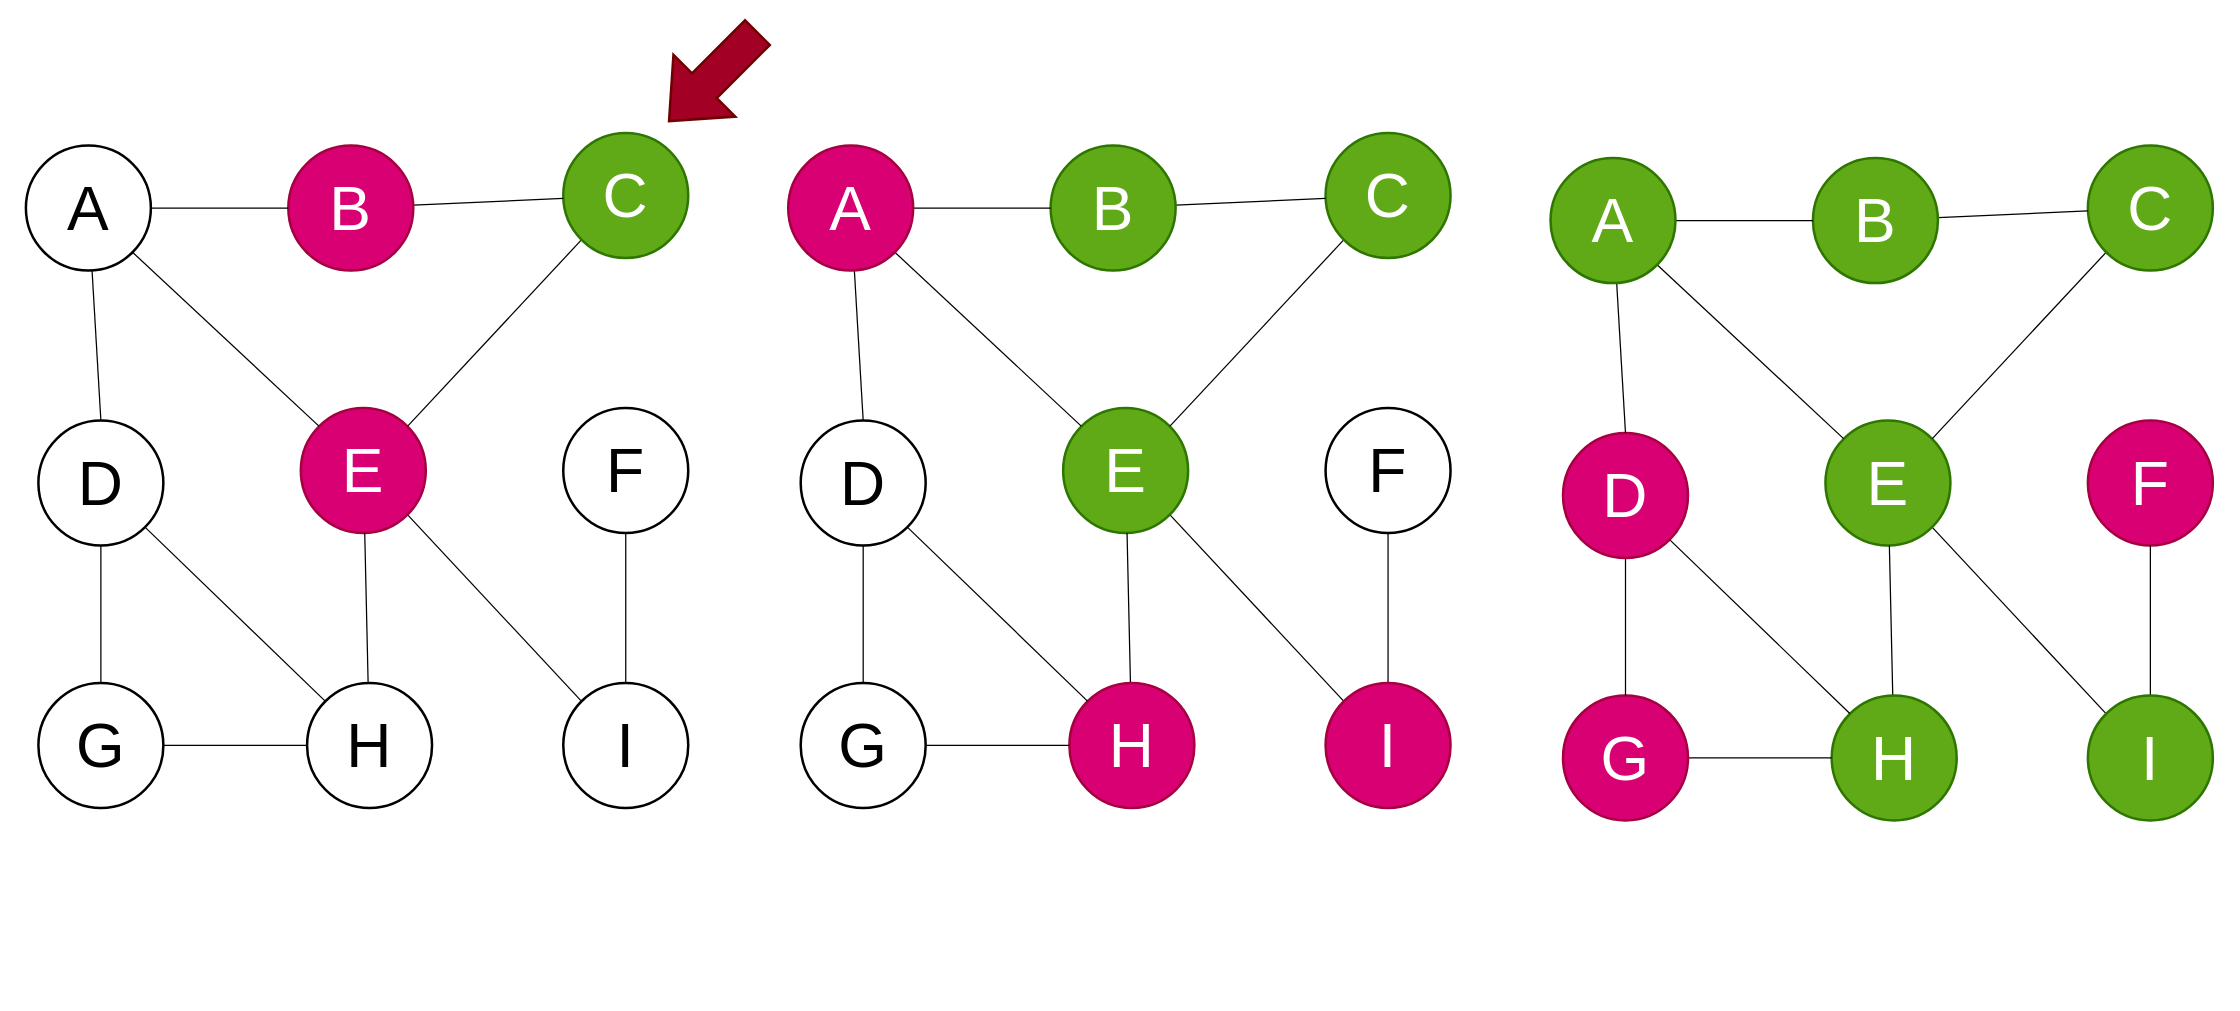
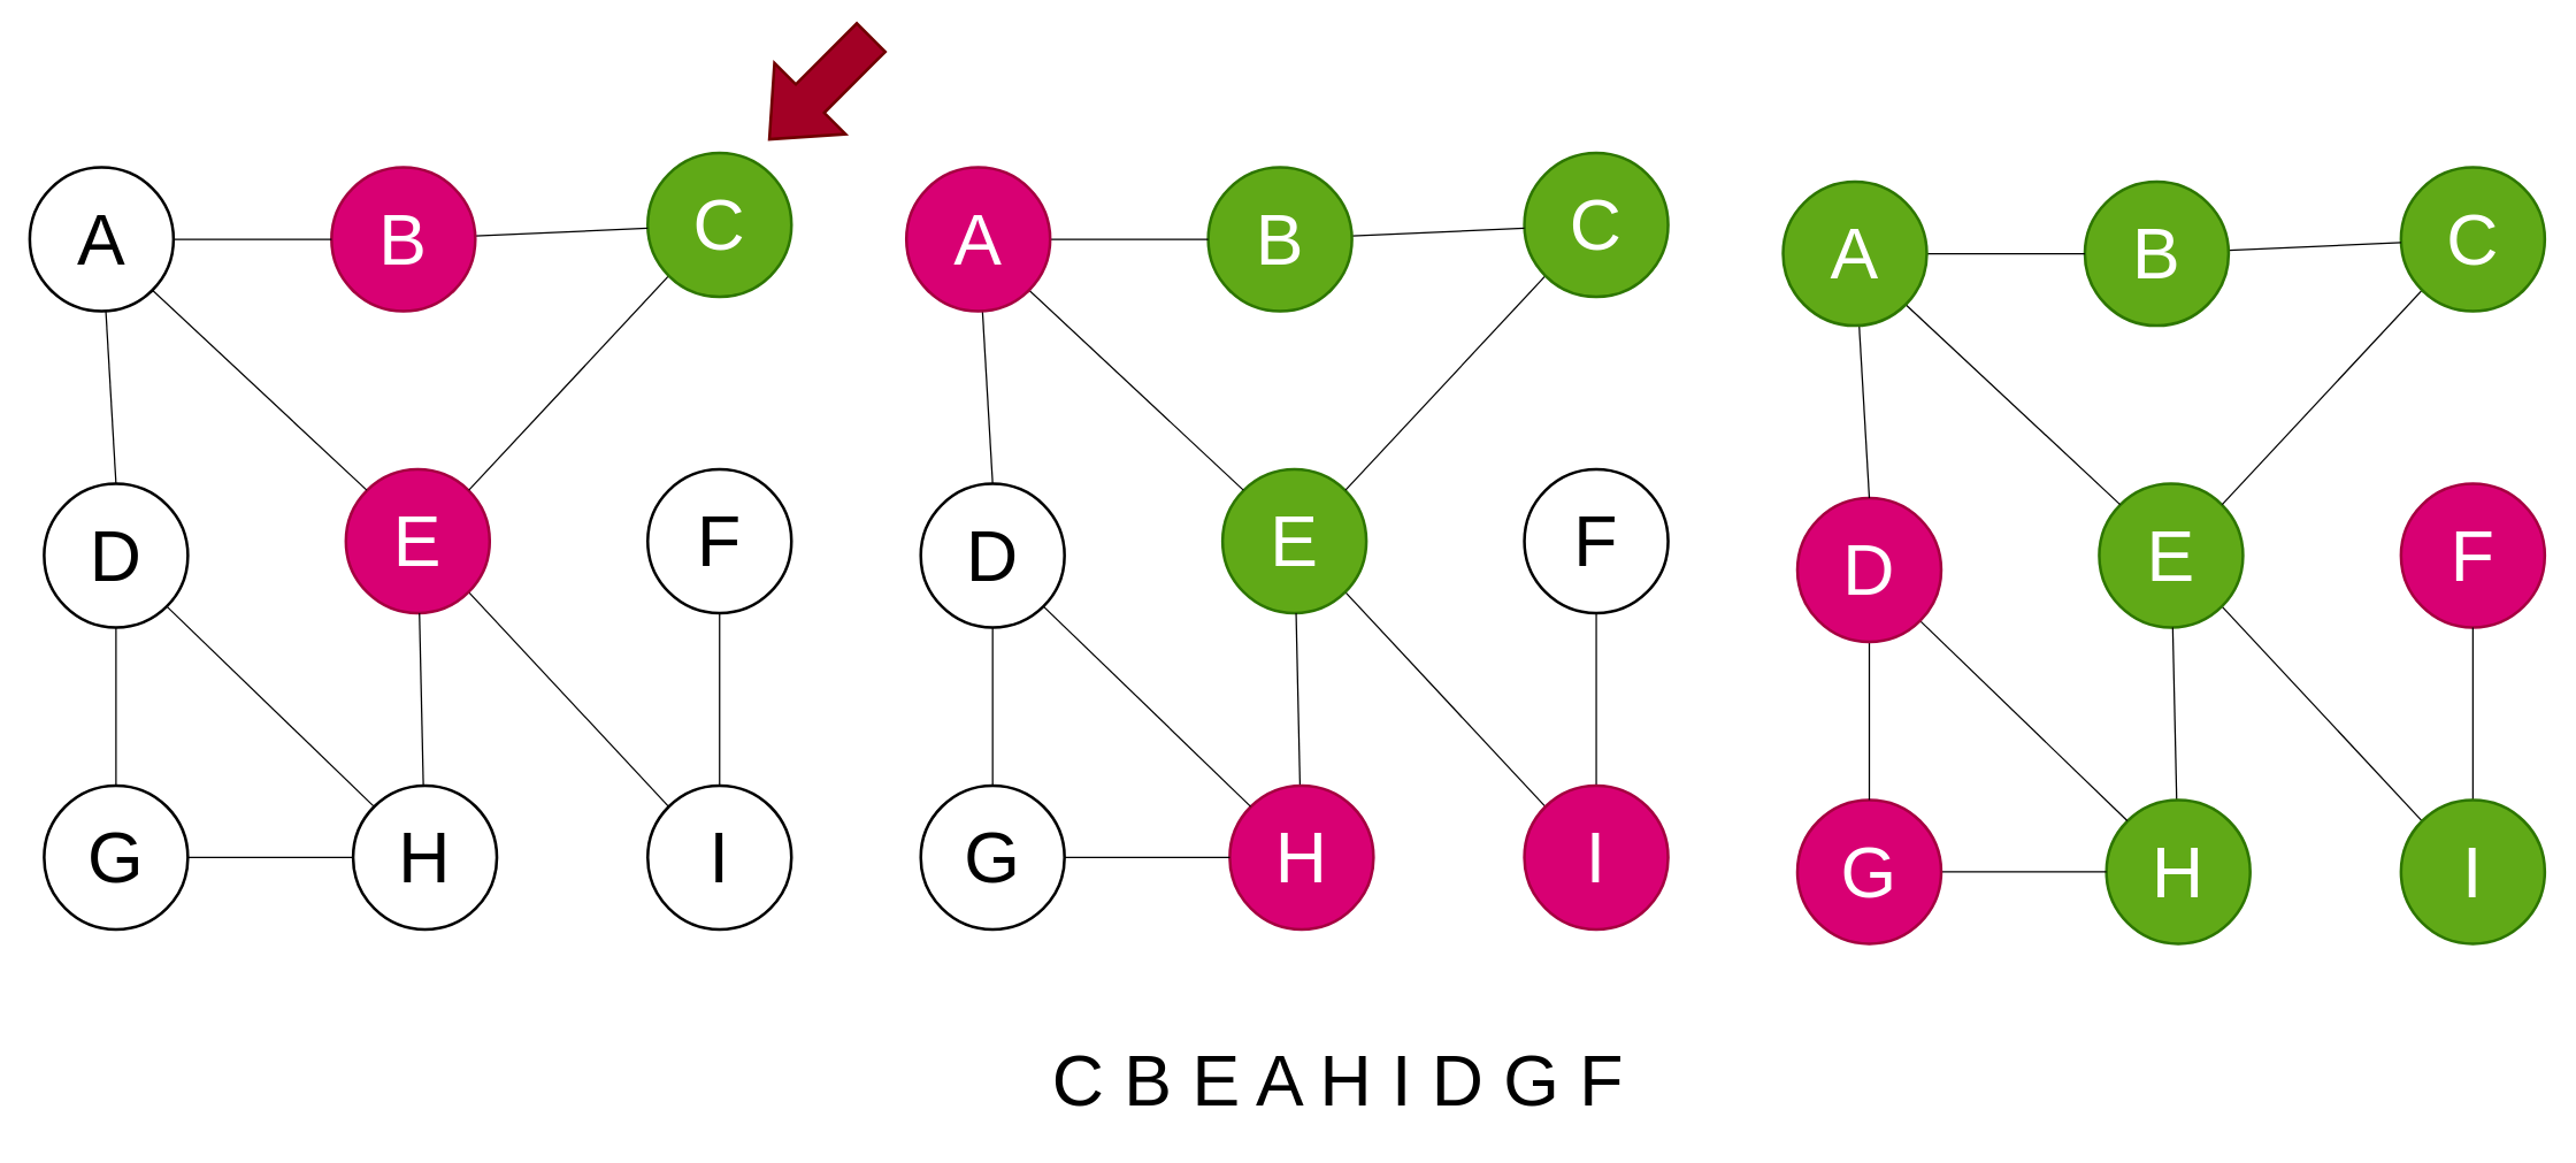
  <mxCell id="0" />
  <mxCell id="1" parent="0" />
  <mxCell id="2" style="edgeStyle=none;html=1;entryX=0.145;entryY=0.145;entryDx=0;entryDy=0;entryPerimeter=0;fontSize=50;endArrow=none;endFill=0;exitX=0.855;exitY=0.855;exitDx=0;exitDy=0;exitPerimeter=0;" edge="1" parent="1" source="3" target="6"><mxGeometry relative="1" as="geometry" /></mxCell>
  <mxCell id="3" value="E" style="strokeWidth=2;html=1;shape=mxgraph.flowchart.start_2;whiteSpace=wrap;fontSize=50;fillColor=#d80073;fontColor=#ffffff;strokeColor=#A50040;" vertex="1" parent="1"><mxGeometry x="240" y="320" width="100" height="100" as="geometry" /></mxCell>
  <mxCell id="4" value="F" style="strokeWidth=2;html=1;shape=mxgraph.flowchart.start_2;whiteSpace=wrap;fontSize=50;" vertex="1" parent="1"><mxGeometry x="450" y="320" width="100" height="100" as="geometry" /></mxCell>
  <mxCell id="5" style="edgeStyle=none;html=1;entryX=0.5;entryY=1;entryDx=0;entryDy=0;entryPerimeter=0;fontSize=50;endArrow=none;endFill=0;" edge="1" parent="1" source="6" target="4"><mxGeometry relative="1" as="geometry" /></mxCell>
  <mxCell id="6" value="I" style="strokeWidth=2;html=1;shape=mxgraph.flowchart.start_2;whiteSpace=wrap;fontSize=50;" vertex="1" parent="1"><mxGeometry x="450" y="540" width="100" height="100" as="geometry" /></mxCell>
  <mxCell id="7" style="edgeStyle=none;html=1;fontSize=50;endArrow=none;endFill=0;" edge="1" parent="1" source="8" target="3"><mxGeometry relative="1" as="geometry" /></mxCell>
  <mxCell id="8" value="H" style="strokeWidth=2;html=1;shape=mxgraph.flowchart.start_2;whiteSpace=wrap;fontSize=50;" vertex="1" parent="1"><mxGeometry x="245" y="540" width="100" height="100" as="geometry" /></mxCell>
  <mxCell id="9" style="edgeStyle=none;html=1;entryX=0;entryY=0.5;entryDx=0;entryDy=0;entryPerimeter=0;fontSize=50;endArrow=none;endFill=0;" edge="1" parent="1" source="10" target="8"><mxGeometry relative="1" as="geometry" /></mxCell>
  <mxCell id="10" value="G" style="strokeWidth=2;html=1;shape=mxgraph.flowchart.start_2;whiteSpace=wrap;fontSize=50;" vertex="1" parent="1"><mxGeometry x="30" y="540" width="100" height="100" as="geometry" /></mxCell>
  <mxCell id="11" style="edgeStyle=none;html=1;entryX=0.5;entryY=0;entryDx=0;entryDy=0;entryPerimeter=0;fontSize=50;endArrow=none;endFill=0;" edge="1" parent="1" source="13" target="10"><mxGeometry relative="1" as="geometry" /></mxCell>
  <mxCell id="12" style="edgeStyle=none;html=1;entryX=0.145;entryY=0.145;entryDx=0;entryDy=0;entryPerimeter=0;fontSize=50;endArrow=none;endFill=0;exitX=0.855;exitY=0.855;exitDx=0;exitDy=0;exitPerimeter=0;" edge="1" parent="1" source="13" target="8"><mxGeometry relative="1" as="geometry" /></mxCell>
  <mxCell id="13" value="D" style="strokeWidth=2;html=1;shape=mxgraph.flowchart.start_2;whiteSpace=wrap;fontSize=50;" vertex="1" parent="1"><mxGeometry x="30" y="330" width="100" height="100" as="geometry" /></mxCell>
  <mxCell id="14" style="edgeStyle=none;html=1;fontSize=50;endArrow=none;endFill=0;entryX=0.855;entryY=0.145;entryDx=0;entryDy=0;entryPerimeter=0;exitX=0.145;exitY=0.855;exitDx=0;exitDy=0;exitPerimeter=0;" edge="1" parent="1" source="15" target="3"><mxGeometry relative="1" as="geometry" /></mxCell>
  <mxCell id="15" value="C" style="strokeWidth=2;html=1;shape=mxgraph.flowchart.start_2;whiteSpace=wrap;fontSize=50;fillColor=#60a917;fontColor=#ffffff;strokeColor=#2D7600;" vertex="1" parent="1"><mxGeometry x="450" y="100" width="100" height="100" as="geometry" /></mxCell>
  <mxCell id="16" style="edgeStyle=none;html=1;fontSize=50;endArrow=none;endFill=0;" edge="1" parent="1" source="17" target="15"><mxGeometry relative="1" as="geometry" /></mxCell>
  <mxCell id="17" value="B" style="strokeWidth=2;html=1;shape=mxgraph.flowchart.start_2;whiteSpace=wrap;fontSize=50;fillColor=#d80073;fontColor=#ffffff;strokeColor=#A50040;" vertex="1" parent="1"><mxGeometry x="230" y="110" width="100" height="100" as="geometry" /></mxCell>
  <mxCell id="18" style="edgeStyle=none;html=1;entryX=0;entryY=0.5;entryDx=0;entryDy=0;entryPerimeter=0;fontSize=50;endArrow=none;endFill=0;" edge="1" parent="1" source="21" target="17"><mxGeometry relative="1" as="geometry" /></mxCell>
  <mxCell id="19" style="edgeStyle=none;html=1;entryX=0.145;entryY=0.145;entryDx=0;entryDy=0;entryPerimeter=0;fontSize=50;endArrow=none;endFill=0;exitX=0.855;exitY=0.855;exitDx=0;exitDy=0;exitPerimeter=0;" edge="1" parent="1" source="21" target="3"><mxGeometry relative="1" as="geometry" /></mxCell>
  <mxCell id="20" style="edgeStyle=none;html=1;entryX=0.5;entryY=0;entryDx=0;entryDy=0;entryPerimeter=0;fontSize=50;endArrow=none;endFill=0;" edge="1" parent="1" source="21" target="13"><mxGeometry relative="1" as="geometry" /></mxCell>
  <mxCell id="21" value="A" style="strokeWidth=2;html=1;shape=mxgraph.flowchart.start_2;whiteSpace=wrap;fontSize=50;" vertex="1" parent="1"><mxGeometry x="20" y="110" width="100" height="100" as="geometry" /></mxCell>
+ <mxCell id="22" value="C B E A H I D G F" style="text;html=1;align=center;verticalAlign=middle;resizable=0;points=[];autosize=1;fontSize=50;" vertex="1" parent="1"><mxGeometry x="720" y="710" width="420" height="70" as="geometry" /></mxCell>
  <mxCell id="23" style="edgeStyle=none;html=1;entryX=0.145;entryY=0.145;entryDx=0;entryDy=0;entryPerimeter=0;fontSize=50;endArrow=none;endFill=0;exitX=0.855;exitY=0.855;exitDx=0;exitDy=0;exitPerimeter=0;" edge="1" parent="1" source="24" target="27"><mxGeometry relative="1" as="geometry" /></mxCell>
  <mxCell id="24" value="E" style="strokeWidth=2;html=1;shape=mxgraph.flowchart.start_2;whiteSpace=wrap;fontSize=50;fillColor=#60a917;fontColor=#ffffff;strokeColor=#2D7600;" vertex="1" parent="1"><mxGeometry x="850" y="320" width="100" height="100" as="geometry" /></mxCell>
  <mxCell id="25" value="F" style="strokeWidth=2;html=1;shape=mxgraph.flowchart.start_2;whiteSpace=wrap;fontSize=50;" vertex="1" parent="1"><mxGeometry x="1060" y="320" width="100" height="100" as="geometry" /></mxCell>
  <mxCell id="26" style="edgeStyle=none;html=1;entryX=0.5;entryY=1;entryDx=0;entryDy=0;entryPerimeter=0;fontSize=50;endArrow=none;endFill=0;" edge="1" parent="1" source="27" target="25"><mxGeometry relative="1" as="geometry" /></mxCell>
  <mxCell id="27" value="I" style="strokeWidth=2;html=1;shape=mxgraph.flowchart.start_2;whiteSpace=wrap;fontSize=50;fillColor=#d80073;fontColor=#ffffff;strokeColor=#A50040;" vertex="1" parent="1"><mxGeometry x="1060" y="540" width="100" height="100" as="geometry" /></mxCell>
  <mxCell id="28" style="edgeStyle=none;html=1;fontSize=50;endArrow=none;endFill=0;" edge="1" parent="1" source="29" target="24"><mxGeometry relative="1" as="geometry" /></mxCell>
  <mxCell id="29" value="H" style="strokeWidth=2;html=1;shape=mxgraph.flowchart.start_2;whiteSpace=wrap;fontSize=50;fillColor=#d80073;fontColor=#ffffff;strokeColor=#A50040;" vertex="1" parent="1"><mxGeometry x="855" y="540" width="100" height="100" as="geometry" /></mxCell>
  <mxCell id="30" style="edgeStyle=none;html=1;entryX=0;entryY=0.5;entryDx=0;entryDy=0;entryPerimeter=0;fontSize=50;endArrow=none;endFill=0;" edge="1" parent="1" source="31" target="29"><mxGeometry relative="1" as="geometry" /></mxCell>
  <mxCell id="31" value="G" style="strokeWidth=2;html=1;shape=mxgraph.flowchart.start_2;whiteSpace=wrap;fontSize=50;" vertex="1" parent="1"><mxGeometry x="640" y="540" width="100" height="100" as="geometry" /></mxCell>
  <mxCell id="32" style="edgeStyle=none;html=1;entryX=0.5;entryY=0;entryDx=0;entryDy=0;entryPerimeter=0;fontSize=50;endArrow=none;endFill=0;" edge="1" parent="1" source="34" target="31"><mxGeometry relative="1" as="geometry" /></mxCell>
  <mxCell id="33" style="edgeStyle=none;html=1;entryX=0.145;entryY=0.145;entryDx=0;entryDy=0;entryPerimeter=0;fontSize=50;endArrow=none;endFill=0;exitX=0.855;exitY=0.855;exitDx=0;exitDy=0;exitPerimeter=0;" edge="1" parent="1" source="34" target="29"><mxGeometry relative="1" as="geometry" /></mxCell>
  <mxCell id="34" value="D" style="strokeWidth=2;html=1;shape=mxgraph.flowchart.start_2;whiteSpace=wrap;fontSize=50;" vertex="1" parent="1"><mxGeometry x="640" y="330" width="100" height="100" as="geometry" /></mxCell>
  <mxCell id="35" style="edgeStyle=none;html=1;fontSize=50;endArrow=none;endFill=0;entryX=0.855;entryY=0.145;entryDx=0;entryDy=0;entryPerimeter=0;exitX=0.145;exitY=0.855;exitDx=0;exitDy=0;exitPerimeter=0;" edge="1" parent="1" source="36" target="24"><mxGeometry relative="1" as="geometry" /></mxCell>
  <mxCell id="36" value="C" style="strokeWidth=2;html=1;shape=mxgraph.flowchart.start_2;whiteSpace=wrap;fontSize=50;fillColor=#60a917;fontColor=#ffffff;strokeColor=#2D7600;" vertex="1" parent="1"><mxGeometry x="1060" y="100" width="100" height="100" as="geometry" /></mxCell>
  <mxCell id="37" style="edgeStyle=none;html=1;fontSize=50;endArrow=none;endFill=0;" edge="1" parent="1" source="38" target="36"><mxGeometry relative="1" as="geometry" /></mxCell>
  <mxCell id="38" value="B" style="strokeWidth=2;html=1;shape=mxgraph.flowchart.start_2;whiteSpace=wrap;fontSize=50;fillColor=#60a917;fontColor=#ffffff;strokeColor=#2D7600;" vertex="1" parent="1"><mxGeometry x="840" y="110" width="100" height="100" as="geometry" /></mxCell>
  <mxCell id="39" style="edgeStyle=none;html=1;entryX=0;entryY=0.5;entryDx=0;entryDy=0;entryPerimeter=0;fontSize=50;endArrow=none;endFill=0;" edge="1" parent="1" source="42" target="38"><mxGeometry relative="1" as="geometry" /></mxCell>
  <mxCell id="40" style="edgeStyle=none;html=1;entryX=0.145;entryY=0.145;entryDx=0;entryDy=0;entryPerimeter=0;fontSize=50;endArrow=none;endFill=0;exitX=0.855;exitY=0.855;exitDx=0;exitDy=0;exitPerimeter=0;" edge="1" parent="1" source="42" target="24"><mxGeometry relative="1" as="geometry" /></mxCell>
  <mxCell id="41" style="edgeStyle=none;html=1;entryX=0.5;entryY=0;entryDx=0;entryDy=0;entryPerimeter=0;fontSize=50;endArrow=none;endFill=0;" edge="1" parent="1" source="42" target="34"><mxGeometry relative="1" as="geometry" /></mxCell>
  <mxCell id="42" value="A" style="strokeWidth=2;html=1;shape=mxgraph.flowchart.start_2;whiteSpace=wrap;fontSize=50;fillColor=#d80073;fontColor=#ffffff;strokeColor=#A50040;" vertex="1" parent="1"><mxGeometry x="630" y="110" width="100" height="100" as="geometry" /></mxCell>
  <mxCell id="43" style="edgeStyle=none;html=1;entryX=0.145;entryY=0.145;entryDx=0;entryDy=0;entryPerimeter=0;fontSize=50;endArrow=none;endFill=0;exitX=0.855;exitY=0.855;exitDx=0;exitDy=0;exitPerimeter=0;" edge="1" parent="1" source="44" target="47"><mxGeometry relative="1" as="geometry" /></mxCell>
  <mxCell id="44" value="E" style="strokeWidth=2;html=1;shape=mxgraph.flowchart.start_2;whiteSpace=wrap;fontSize=50;fillColor=#60a917;fontColor=#ffffff;strokeColor=#2D7600;" vertex="1" parent="1"><mxGeometry x="1460" y="330" width="100" height="100" as="geometry" /></mxCell>
  <mxCell id="45" value="F" style="strokeWidth=2;html=1;shape=mxgraph.flowchart.start_2;whiteSpace=wrap;fontSize=50;fillColor=#d80073;fontColor=#ffffff;strokeColor=#A50040;" vertex="1" parent="1"><mxGeometry x="1670" y="330" width="100" height="100" as="geometry" /></mxCell>
  <mxCell id="46" style="edgeStyle=none;html=1;entryX=0.5;entryY=1;entryDx=0;entryDy=0;entryPerimeter=0;fontSize=50;endArrow=none;endFill=0;" edge="1" parent="1" source="47" target="45"><mxGeometry relative="1" as="geometry" /></mxCell>
  <mxCell id="47" value="I" style="strokeWidth=2;html=1;shape=mxgraph.flowchart.start_2;whiteSpace=wrap;fontSize=50;fillColor=#60a917;fontColor=#ffffff;strokeColor=#2D7600;" vertex="1" parent="1"><mxGeometry x="1670" y="550" width="100" height="100" as="geometry" /></mxCell>
  <mxCell id="48" style="edgeStyle=none;html=1;fontSize=50;endArrow=none;endFill=0;" edge="1" parent="1" source="49" target="44"><mxGeometry relative="1" as="geometry" /></mxCell>
  <mxCell id="49" value="H" style="strokeWidth=2;html=1;shape=mxgraph.flowchart.start_2;whiteSpace=wrap;fontSize=50;fillColor=#60a917;fontColor=#ffffff;strokeColor=#2D7600;" vertex="1" parent="1"><mxGeometry x="1465" y="550" width="100" height="100" as="geometry" /></mxCell>
  <mxCell id="50" style="edgeStyle=none;html=1;entryX=0;entryY=0.5;entryDx=0;entryDy=0;entryPerimeter=0;fontSize=50;endArrow=none;endFill=0;" edge="1" parent="1" source="51" target="49"><mxGeometry relative="1" as="geometry" /></mxCell>
  <mxCell id="51" value="G" style="strokeWidth=2;html=1;shape=mxgraph.flowchart.start_2;whiteSpace=wrap;fontSize=50;fillColor=#d80073;fontColor=#ffffff;strokeColor=#A50040;" vertex="1" parent="1"><mxGeometry x="1250" y="550" width="100" height="100" as="geometry" /></mxCell>
  <mxCell id="52" style="edgeStyle=none;html=1;entryX=0.5;entryY=0;entryDx=0;entryDy=0;entryPerimeter=0;fontSize=50;endArrow=none;endFill=0;" edge="1" parent="1" source="54" target="51"><mxGeometry relative="1" as="geometry" /></mxCell>
  <mxCell id="53" style="edgeStyle=none;html=1;entryX=0.145;entryY=0.145;entryDx=0;entryDy=0;entryPerimeter=0;fontSize=50;endArrow=none;endFill=0;exitX=0.855;exitY=0.855;exitDx=0;exitDy=0;exitPerimeter=0;" edge="1" parent="1" source="54" target="49"><mxGeometry relative="1" as="geometry" /></mxCell>
  <mxCell id="54" value="D" style="strokeWidth=2;html=1;shape=mxgraph.flowchart.start_2;whiteSpace=wrap;fontSize=50;fillColor=#d80073;fontColor=#ffffff;strokeColor=#A50040;" vertex="1" parent="1"><mxGeometry x="1250" y="340" width="100" height="100" as="geometry" /></mxCell>
  <mxCell id="55" style="edgeStyle=none;html=1;fontSize=50;endArrow=none;endFill=0;entryX=0.855;entryY=0.145;entryDx=0;entryDy=0;entryPerimeter=0;exitX=0.145;exitY=0.855;exitDx=0;exitDy=0;exitPerimeter=0;" edge="1" parent="1" source="56" target="44"><mxGeometry relative="1" as="geometry" /></mxCell>
  <mxCell id="56" value="C" style="strokeWidth=2;html=1;shape=mxgraph.flowchart.start_2;whiteSpace=wrap;fontSize=50;fillColor=#60a917;fontColor=#ffffff;strokeColor=#2D7600;" vertex="1" parent="1"><mxGeometry x="1670" y="110" width="100" height="100" as="geometry" /></mxCell>
  <mxCell id="57" style="edgeStyle=none;html=1;fontSize=50;endArrow=none;endFill=0;" edge="1" parent="1" source="58" target="56"><mxGeometry relative="1" as="geometry" /></mxCell>
  <mxCell id="58" value="B" style="strokeWidth=2;html=1;shape=mxgraph.flowchart.start_2;whiteSpace=wrap;fontSize=50;fillColor=#60a917;fontColor=#ffffff;strokeColor=#2D7600;" vertex="1" parent="1"><mxGeometry x="1450" y="120" width="100" height="100" as="geometry" /></mxCell>
  <mxCell id="59" style="edgeStyle=none;html=1;entryX=0;entryY=0.5;entryDx=0;entryDy=0;entryPerimeter=0;fontSize=50;endArrow=none;endFill=0;" edge="1" parent="1" source="62" target="58"><mxGeometry relative="1" as="geometry" /></mxCell>
  <mxCell id="60" style="edgeStyle=none;html=1;entryX=0.145;entryY=0.145;entryDx=0;entryDy=0;entryPerimeter=0;fontSize=50;endArrow=none;endFill=0;exitX=0.855;exitY=0.855;exitDx=0;exitDy=0;exitPerimeter=0;" edge="1" parent="1" source="62" target="44"><mxGeometry relative="1" as="geometry" /></mxCell>
  <mxCell id="61" style="edgeStyle=none;html=1;entryX=0.5;entryY=0;entryDx=0;entryDy=0;entryPerimeter=0;fontSize=50;endArrow=none;endFill=0;" edge="1" parent="1" source="62" target="54"><mxGeometry relative="1" as="geometry" /></mxCell>
  <mxCell id="62" value="A" style="strokeWidth=2;html=1;shape=mxgraph.flowchart.start_2;whiteSpace=wrap;fontSize=50;fillColor=#60a917;fontColor=#ffffff;strokeColor=#2D7600;" vertex="1" parent="1"><mxGeometry x="1240" y="120" width="100" height="100" as="geometry" /></mxCell>
  <mxCell id="63" value="" style="verticalLabelPosition=bottom;verticalAlign=top;html=1;strokeWidth=2;shape=mxgraph.arrows2.arrow;dy=0.6;dx=40;notch=0;fontSize=50;rotation=-225;fillColor=#a20025;fontColor=#ffffff;strokeColor=#6F0000;" vertex="1" parent="1"><mxGeometry x="520" y="20" width="100" height="70" as="geometry" /></mxCell>
